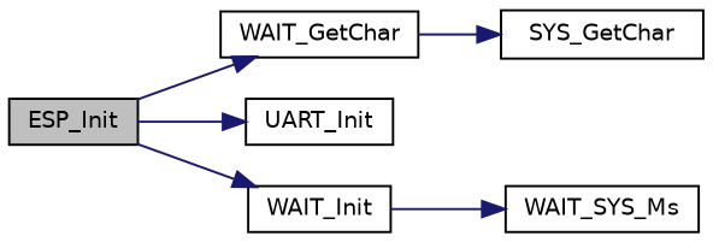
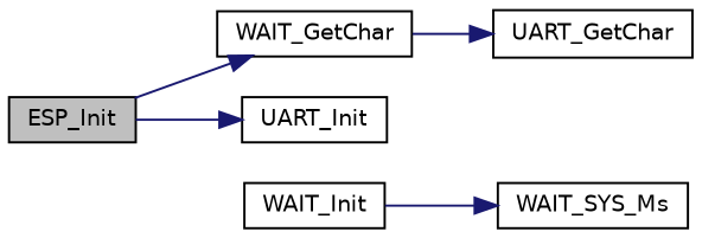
  digraph {
    rankdir=LR
    node [color=black fillcolor=white fontname=Helvetica fontsize=10 shape=record style=filled]
    edge [color=midnightblue fontname=Helvetica fontsize=10 labelfontname=Helvetica labelfontsize=10 style=solid]
    n1 [fillcolor=grey75 fontcolor=black height=0.2 label=ESP_Init width=0.4]
    n2 [height=0.2 label=WAIT_GetChar width=0.4]
    n3 [height=0.2 label=UART_Init width=0.4]
    n4 [height=0.2 label=WAIT_Init width=0.4]
-   n5 [height=0.2 label=SYS_GetChar width=0.4]
+   n5 [height=0.2 label=UART_GetChar width=0.4]
    n6 [height=0.2 label=WAIT_SYS_Ms width=0.4]
    n1 -> n2
    n1 -> n3
-   n1 -> n4
    n2 -> n5
    n4 -> n6
  }
